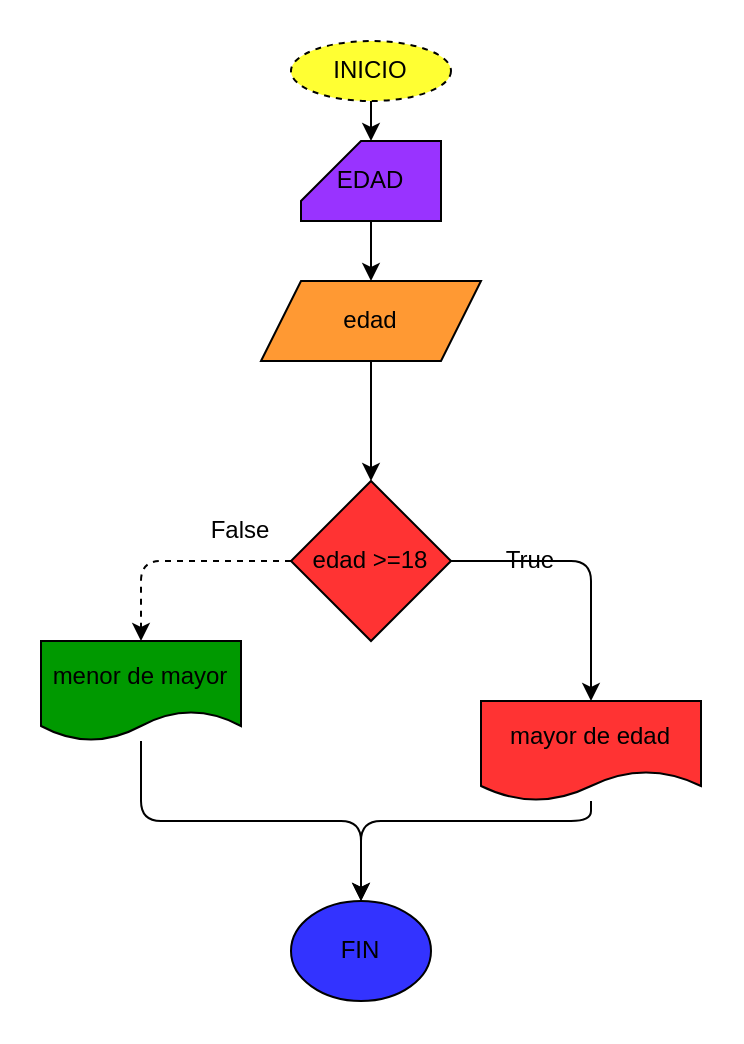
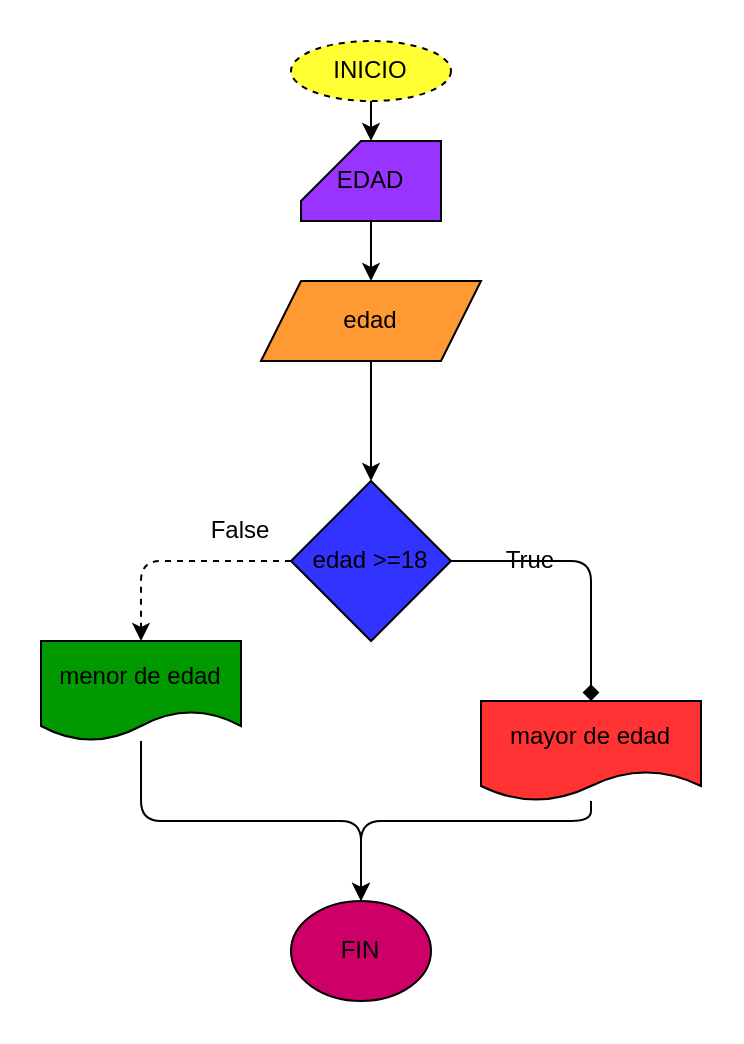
  <mxCell id="0" />
  <mxCell id="1" parent="0" />
  <mxCell id="2" style="edgeStyle=none;html=1;" edge="1" parent="1" source="3" target="5"><mxGeometry relative="1" as="geometry" /></mxCell>
  <mxCell id="3" value="INICIO" style="ellipse;whiteSpace=wrap;html=1;fillColor=#FFFF33;strokeColor=#000000;fontColor=#000000;dashed=1;" vertex="1" parent="1"><mxGeometry x="145" y="20" width="80" height="30" as="geometry" /></mxCell>
  <mxCell id="4" style="edgeStyle=none;html=1;" edge="1" parent="1" source="5" target="7"><mxGeometry relative="1" as="geometry" /></mxCell>
  <mxCell id="5" value="EDAD" style="shape=card;whiteSpace=wrap;html=1;strokeColor=#000000;fillColor=#9933FF;" vertex="1" parent="1"><mxGeometry x="150" y="70" width="70" height="40" as="geometry" /></mxCell>
  <mxCell id="6" value="" style="edgeStyle=none;html=1;" edge="1" parent="1" source="7" target="10"><mxGeometry relative="1" as="geometry" /></mxCell>
  <mxCell id="7" value="edad" style="shape=parallelogram;perimeter=parallelogramPerimeter;whiteSpace=wrap;html=1;fixedSize=1;strokeColor=#000000;fillColor=#FF9933;" vertex="1" parent="1"><mxGeometry x="130" y="140" width="110" height="40" as="geometry" /></mxCell>
- <mxCell id="8" value="" style="edgeStyle=none;html=1;" edge="1" parent="1" source="10" target="12"><mxGeometry relative="1" as="geometry"><Array as="points"><mxPoint x="295" y="280" /></Array></mxGeometry></mxCell>
+ <mxCell id="8" value="" style="edgeStyle=none;html=1;endArrow=diamond;" edge="1" parent="1" source="10" target="12"><mxGeometry relative="1" as="geometry"><Array as="points"><mxPoint x="295" y="280" /></Array></mxGeometry></mxCell>
  <mxCell id="9" value="" style="edgeStyle=none;html=1;dashed=1;" edge="1" parent="1" source="10" target="14"><mxGeometry relative="1" as="geometry"><Array as="points"><mxPoint x="70" y="280" /></Array></mxGeometry></mxCell>
- <mxCell id="10" value="edad &amp;gt;=18" style="rhombus;whiteSpace=wrap;html=1;fillColor=#ff3333;strokeColor=#000000;" vertex="1" parent="1"><mxGeometry x="145" y="240" width="80" height="80" as="geometry" /></mxCell>
+ <mxCell id="10" value="edad &amp;gt;=18" style="rhombus;whiteSpace=wrap;html=1;fillColor=#3333FF;strokeColor=#000000;" vertex="1" parent="1"><mxGeometry x="145" y="240" width="80" height="80" as="geometry" /></mxCell>
  <mxCell id="11" style="edgeStyle=none;html=1;" edge="1" parent="1" source="12"><mxGeometry relative="1" as="geometry"><mxPoint x="180" y="450" as="targetPoint" /><Array as="points"><mxPoint x="295" y="410" /><mxPoint x="180" y="410" /></Array></mxGeometry></mxCell>
  <mxCell id="12" value="mayor de edad" style="shape=document;whiteSpace=wrap;html=1;boundedLbl=1;fillColor=#FF3333;strokeColor=#000000;" vertex="1" parent="1"><mxGeometry x="240" y="350" width="110" height="50" as="geometry" /></mxCell>
  <mxCell id="13" style="edgeStyle=none;html=1;" edge="1" parent="1" source="14"><mxGeometry relative="1" as="geometry"><mxPoint x="180" y="450" as="targetPoint" /><Array as="points"><mxPoint x="70" y="410" /><mxPoint x="180" y="410" /></Array></mxGeometry></mxCell>
- <mxCell id="14" value="menor de mayor" style="shape=document;whiteSpace=wrap;html=1;boundedLbl=1;fillColor=#009900;strokeColor=#000000;" vertex="1" parent="1"><mxGeometry x="20" y="320" width="100" height="50" as="geometry" /></mxCell>
- <mxCell id="15" value="FIN" style="ellipse;whiteSpace=wrap;html=1;strokeColor=#000000;fillColor=#3333ff;" vertex="1" parent="1"><mxGeometry x="145" y="450" width="70" height="50" as="geometry" /></mxCell>
+ <mxCell id="14" value="menor de edad" style="shape=document;whiteSpace=wrap;html=1;boundedLbl=1;fillColor=#009900;strokeColor=#000000;" vertex="1" parent="1"><mxGeometry x="20" y="320" width="100" height="50" as="geometry" /></mxCell>
+ <mxCell id="15" value="FIN" style="ellipse;whiteSpace=wrap;html=1;strokeColor=#000000;fillColor=#CC0066;" vertex="1" parent="1"><mxGeometry x="145" y="450" width="70" height="50" as="geometry" /></mxCell>
  <mxCell id="16" value="True" style="text;html=1;strokeColor=none;fillColor=none;align=center;verticalAlign=middle;whiteSpace=wrap;rounded=0;" vertex="1" parent="1"><mxGeometry x="235" y="265" width="60" height="30" as="geometry" /></mxCell>
  <mxCell id="17" value="False" style="text;html=1;strokeColor=none;fillColor=none;align=center;verticalAlign=middle;whiteSpace=wrap;rounded=0;" vertex="1" parent="1"><mxGeometry x="90" y="250" width="60" height="30" as="geometry" /></mxCell>
